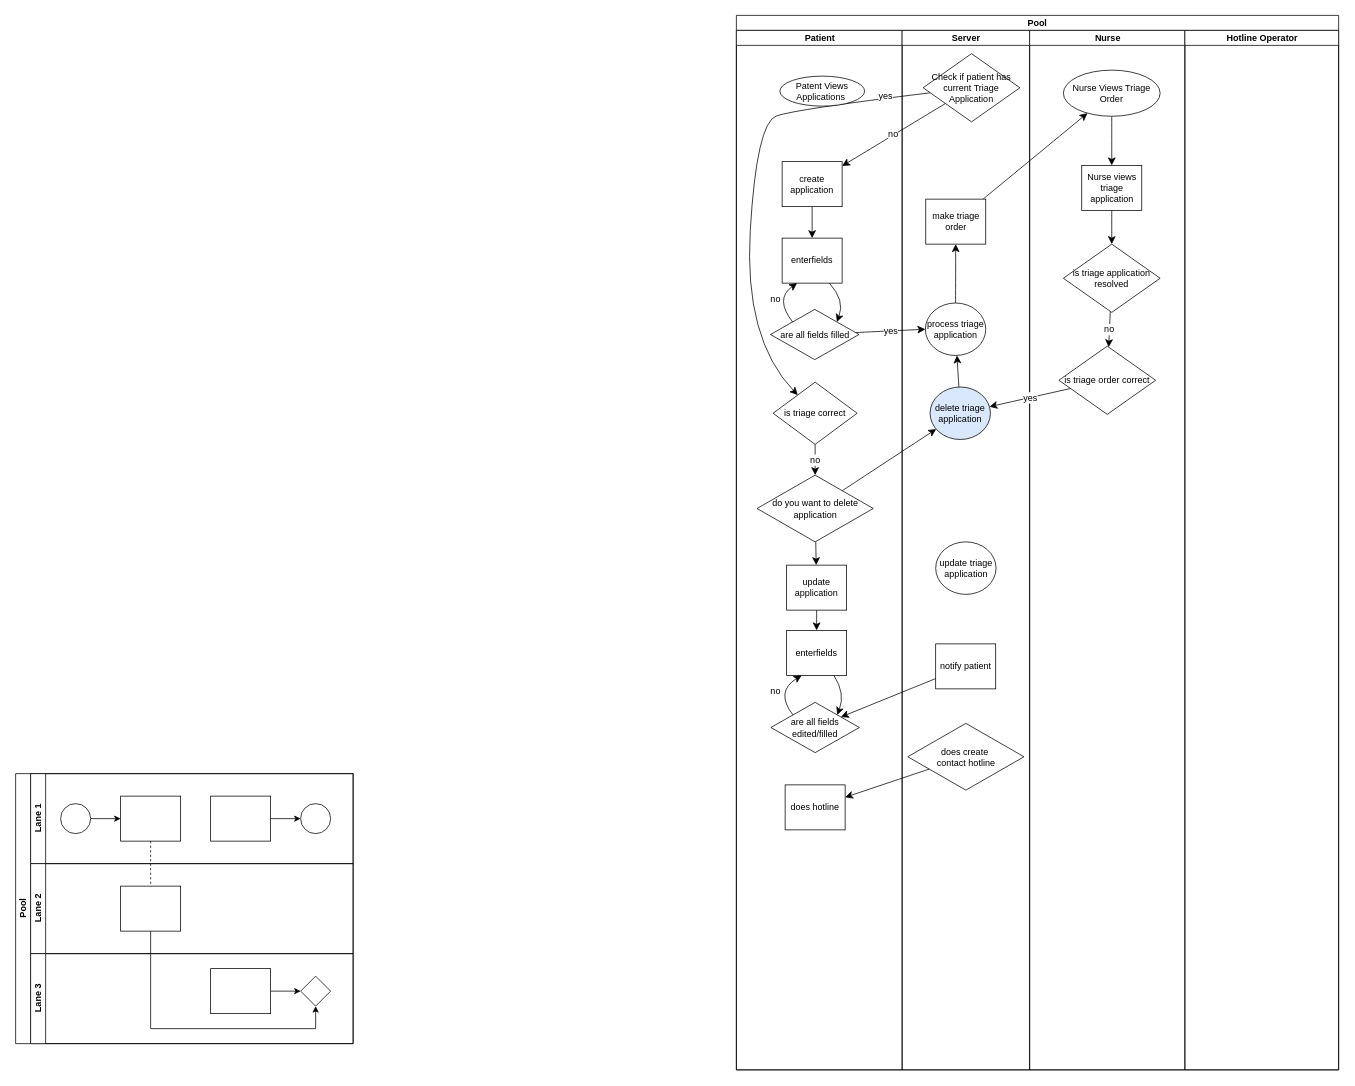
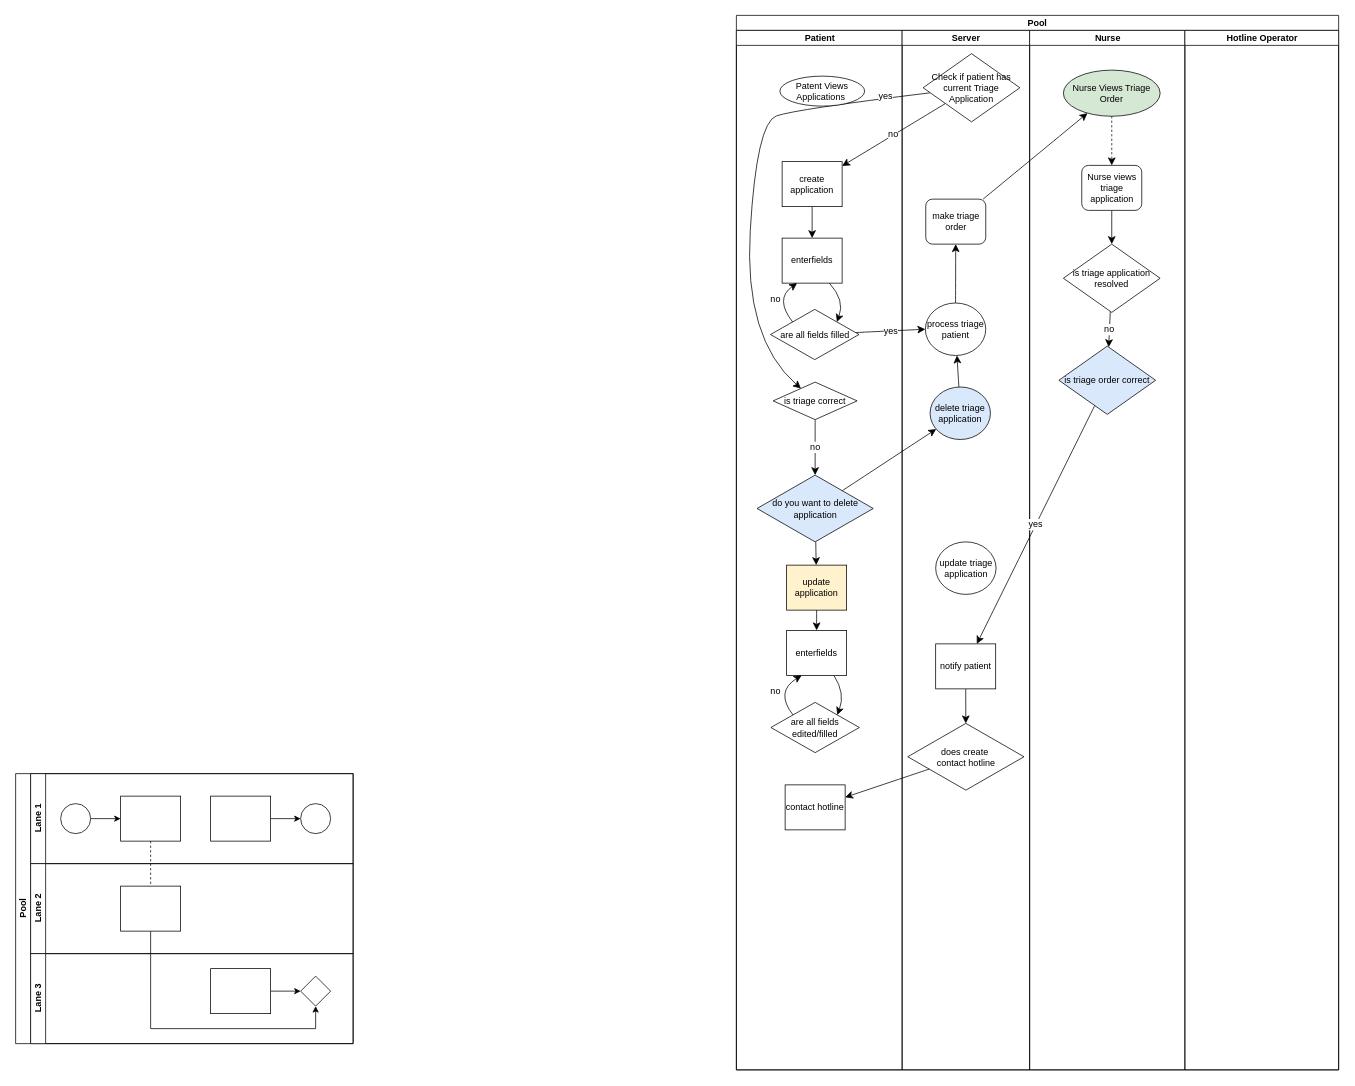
  <mxCell id="0" />
  <mxCell id="1" parent="0" />
  <mxCell id="2" value="Pool" style="swimlane;html=1;childLayout=stackLayout;resizeParent=1;resizeParentMax=0;startSize=20;whiteSpace=wrap;movable=1;resizable=1;rotatable=1;deletable=1;editable=1;locked=0;connectable=1;" parent="1" vertex="1"><mxGeometry x="981" y="20" width="803" height="1406" as="geometry" /></mxCell>
  <mxCell id="3" value="Patient" style="swimlane;html=1;startSize=20;" parent="2" vertex="1"><mxGeometry y="20" width="221" height="1386" as="geometry" /></mxCell>
  <mxCell id="4" style="edgeStyle=none;curved=1;rounded=0;orthogonalLoop=1;jettySize=auto;html=1;fontSize=12;startSize=8;endSize=8;" parent="3" source="5" target="7" edge="1"><mxGeometry relative="1" as="geometry" /></mxCell>
- <mxCell id="5" value="do you want to delete application" style="rhombus;whiteSpace=wrap;html=1;fontFamily=Helvetica;fontSize=12;fontColor=#000000;align=center;" parent="3" vertex="1"><mxGeometry x="27.5" y="593" width="155" height="89" as="geometry" /></mxCell>
+ <mxCell id="5" value="do you want to delete application" style="rhombus;whiteSpace=wrap;html=1;fontFamily=Helvetica;fontSize=12;fontColor=#000000;align=center;fillColor=#dae8fc;" parent="3" vertex="1"><mxGeometry x="27.5" y="593" width="155" height="89" as="geometry" /></mxCell>
  <mxCell id="6" style="edgeStyle=none;curved=1;rounded=0;orthogonalLoop=1;jettySize=auto;html=1;fontSize=12;startSize=8;endSize=8;" parent="3" source="7" target="9" edge="1"><mxGeometry relative="1" as="geometry" /></mxCell>
- <mxCell id="7" value="update application" style="rounded=0;whiteSpace=wrap;html=1;fontFamily=Helvetica;fontSize=12;fontColor=#000000;align=center;" parent="3" vertex="1"><mxGeometry x="67" y="713" width="80" height="60" as="geometry" /></mxCell>
+ <mxCell id="7" value="update application" style="rounded=0;whiteSpace=wrap;html=1;fontFamily=Helvetica;fontSize=12;fontColor=#000000;align=center;fillColor=#fff2cc;" parent="3" vertex="1"><mxGeometry x="67" y="713" width="80" height="60" as="geometry" /></mxCell>
  <mxCell id="8" style="edgeStyle=none;curved=1;rounded=0;orthogonalLoop=1;jettySize=auto;html=1;fontSize=12;startSize=8;endSize=8;entryX=1;entryY=0;entryDx=0;entryDy=0;exitX=0.788;exitY=1;exitDx=0;exitDy=0;exitPerimeter=0;" parent="3" source="9" target="11" edge="1"><mxGeometry relative="1" as="geometry"><Array as="points"><mxPoint x="145.5" y="884" /></Array></mxGeometry></mxCell>
  <mxCell id="9" value="enterfields" style="rounded=0;whiteSpace=wrap;html=1;fontFamily=Helvetica;fontSize=12;fontColor=#000000;align=center;" parent="3" vertex="1"><mxGeometry x="67" y="800" width="80" height="60" as="geometry" /></mxCell>
  <mxCell id="10" value="no" style="edgeStyle=none;curved=1;rounded=0;orthogonalLoop=1;jettySize=auto;html=1;entryX=0.25;entryY=1;entryDx=0;entryDy=0;fontSize=12;startSize=8;endSize=8;exitX=0;exitY=0;exitDx=0;exitDy=0;" parent="3" source="11" target="9" edge="1"><mxGeometry relative="1" as="geometry"><Array as="points"><mxPoint x="51.5" y="882" /></Array></mxGeometry></mxCell>
  <mxCell id="11" value="are all fields edited/filled" style="rhombus;whiteSpace=wrap;html=1;fontFamily=Helvetica;fontSize=12;fontColor=#000000;align=center;" parent="3" vertex="1"><mxGeometry x="46" y="896" width="118" height="67" as="geometry" /></mxCell>
- <mxCell id="12" value="does hotline" style="rounded=0;whiteSpace=wrap;html=1;fontFamily=Helvetica;fontSize=12;fontColor=#000000;align=center;" parent="3" vertex="1"><mxGeometry x="65" y="1006" width="80" height="60" as="geometry" /></mxCell>
+ <mxCell id="12" value="contact hotline" style="rounded=0;whiteSpace=wrap;html=1;fontFamily=Helvetica;fontSize=12;fontColor=#000000;align=center;" parent="3" vertex="1"><mxGeometry x="65" y="1006" width="80" height="60" as="geometry" /></mxCell>
  <mxCell id="13" value="Server" style="swimlane;html=1;startSize=20;" parent="2" vertex="1"><mxGeometry x="221" y="20" width="170" height="1386" as="geometry" /></mxCell>
  <mxCell id="14" value="update triage application" style="ellipse;whiteSpace=wrap;html=1;" parent="13" vertex="1"><mxGeometry x="44.75" y="682" width="80.5" height="70" as="geometry" /></mxCell>
- <mxCell id="15" style="edgeStyle=none;curved=1;rounded=0;orthogonalLoop=1;jettySize=auto;html=1;fontSize=12;startSize=8;endSize=8;" parent="13" source="16" target="11" edge="1"><mxGeometry relative="1" as="geometry" /></mxCell>
+ <mxCell id="15" style="edgeStyle=none;curved=1;rounded=0;orthogonalLoop=1;jettySize=auto;html=1;fontSize=12;startSize=8;endSize=8;" parent="13" source="16" target="17" edge="1"><mxGeometry relative="1" as="geometry" /></mxCell>
  <mxCell id="16" value="notify patient" style="rounded=0;whiteSpace=wrap;html=1;fontFamily=Helvetica;fontSize=12;fontColor=#000000;align=center;" parent="13" vertex="1"><mxGeometry x="44.75" y="818" width="80" height="60" as="geometry" /></mxCell>
  <mxCell id="17" value="does create&amp;nbsp;&lt;div&gt;contact hotline&lt;/div&gt;" style="rhombus;whiteSpace=wrap;html=1;fontFamily=Helvetica;fontSize=12;fontColor=#000000;align=center;" parent="13" vertex="1"><mxGeometry x="7.5" y="924" width="155" height="89" as="geometry" /></mxCell>
  <mxCell id="18" value="Nurse" style="swimlane;html=1;startSize=20;" parent="2" vertex="1"><mxGeometry x="391" y="20" width="207" height="1386" as="geometry" /></mxCell>
  <mxCell id="19" style="edgeStyle=none;curved=1;rounded=0;orthogonalLoop=1;jettySize=auto;html=1;fontSize=12;startSize=8;endSize=8;" parent="18" source="20" target="22" edge="1"><mxGeometry relative="1" as="geometry" /></mxCell>
- <mxCell id="20" value="Nurse views triage application" style="rounded=0;whiteSpace=wrap;html=1;fontFamily=Helvetica;fontSize=12;fontColor=#000000;align=center;" parent="18" vertex="1"><mxGeometry x="69.5" y="180" width="80" height="60" as="geometry" /></mxCell>
+ <mxCell id="20" value="Nurse views triage application" style="whiteSpace=wrap;html=1;fontFamily=Helvetica;fontSize=12;fontColor=#000000;align=center;rounded=1;" parent="18" vertex="1"><mxGeometry x="69.5" y="180" width="80" height="60" as="geometry" /></mxCell>
  <mxCell id="21" value="no" style="edgeStyle=none;curved=1;rounded=0;orthogonalLoop=1;jettySize=auto;html=1;fontSize=12;startSize=8;endSize=8;" parent="18" source="22" target="23" edge="1"><mxGeometry relative="1" as="geometry" /></mxCell>
  <mxCell id="22" value="is triage application resolved" style="rhombus;whiteSpace=wrap;html=1;fontFamily=Helvetica;fontSize=12;fontColor=#000000;align=center;" parent="18" vertex="1"><mxGeometry x="45" y="285" width="129" height="91" as="geometry" /></mxCell>
- <mxCell id="23" value="is triage order correct" style="rhombus;whiteSpace=wrap;html=1;fontFamily=Helvetica;fontSize=12;fontColor=#000000;align=center;" parent="18" vertex="1"><mxGeometry x="39" y="421" width="129" height="91" as="geometry" /></mxCell>
+ <mxCell id="23" value="is triage order correct" style="rhombus;whiteSpace=wrap;html=1;fontFamily=Helvetica;fontSize=12;fontColor=#000000;align=center;fillColor=#dae8fc;" parent="18" vertex="1"><mxGeometry x="39" y="421" width="129" height="91" as="geometry" /></mxCell>
  <mxCell id="24" value="Hotline Operator" style="swimlane;html=1;startSize=20;" parent="2" vertex="1"><mxGeometry x="598" y="20" width="205" height="1386" as="geometry" /></mxCell>
- <mxCell id="25" value="yes" style="edgeStyle=none;curved=1;rounded=0;orthogonalLoop=1;jettySize=auto;html=1;fontSize=12;startSize=8;endSize=8;" parent="2" source="23" target="61" edge="1"><mxGeometry relative="1" as="geometry" /></mxCell>
+ <mxCell id="25" value="yes" style="edgeStyle=none;curved=1;rounded=0;orthogonalLoop=1;jettySize=auto;html=1;fontSize=12;startSize=8;endSize=8;" parent="2" source="23" target="16" edge="1"><mxGeometry relative="1" as="geometry" /></mxCell>
  <mxCell id="26" style="edgeStyle=none;curved=1;rounded=0;orthogonalLoop=1;jettySize=auto;html=1;fontSize=12;startSize=8;endSize=8;" parent="2" source="17" target="12" edge="1"><mxGeometry relative="1" as="geometry" /></mxCell>
  <mxCell id="27" value="Pool" style="swimlane;html=1;childLayout=stackLayout;resizeParent=1;resizeParentMax=0;horizontal=0;startSize=20;horizontalStack=0;" parent="1" vertex="1"><mxGeometry x="20" y="1031" width="450" height="360" as="geometry" /></mxCell>
  <mxCell id="28" value="" style="edgeStyle=orthogonalEdgeStyle;rounded=0;orthogonalLoop=1;jettySize=auto;html=1;dashed=1;endArrow=none;endFill=0;" parent="27" source="33" target="38" edge="1"><mxGeometry relative="1" as="geometry" /></mxCell>
  <mxCell id="29" style="edgeStyle=orthogonalEdgeStyle;rounded=0;orthogonalLoop=1;jettySize=auto;html=1;endArrow=classic;endFill=1;" parent="27" source="38" target="42" edge="1"><mxGeometry relative="1" as="geometry"><Array as="points"><mxPoint x="180" y="340" /><mxPoint x="400" y="340" /></Array></mxGeometry></mxCell>
  <mxCell id="30" value="Lane 1" style="swimlane;html=1;startSize=20;horizontal=0;" parent="27" vertex="1"><mxGeometry x="20" width="430" height="120" as="geometry" /></mxCell>
  <mxCell id="31" value="" style="edgeStyle=orthogonalEdgeStyle;rounded=0;orthogonalLoop=1;jettySize=auto;html=1;" parent="30" source="32" target="33" edge="1"><mxGeometry relative="1" as="geometry" /></mxCell>
  <mxCell id="32" value="" style="ellipse;whiteSpace=wrap;html=1;" parent="30" vertex="1"><mxGeometry x="40" y="40" width="40" height="40" as="geometry" /></mxCell>
  <mxCell id="33" value="" style="rounded=0;whiteSpace=wrap;html=1;fontFamily=Helvetica;fontSize=12;fontColor=#000000;align=center;" parent="30" vertex="1"><mxGeometry x="120" y="30" width="80" height="60" as="geometry" /></mxCell>
  <mxCell id="34" value="" style="edgeStyle=orthogonalEdgeStyle;rounded=0;orthogonalLoop=1;jettySize=auto;html=1;endArrow=classic;endFill=1;" parent="30" source="35" target="36" edge="1"><mxGeometry relative="1" as="geometry" /></mxCell>
  <mxCell id="35" value="" style="rounded=0;whiteSpace=wrap;html=1;fontFamily=Helvetica;fontSize=12;fontColor=#000000;align=center;" parent="30" vertex="1"><mxGeometry x="240" y="30" width="80" height="60" as="geometry" /></mxCell>
  <mxCell id="36" value="" style="ellipse;whiteSpace=wrap;html=1;" parent="30" vertex="1"><mxGeometry x="360" y="40" width="40" height="40" as="geometry" /></mxCell>
  <mxCell id="37" value="Lane 2" style="swimlane;html=1;startSize=20;horizontal=0;" parent="27" vertex="1"><mxGeometry x="20" y="120" width="430" height="120" as="geometry" /></mxCell>
  <mxCell id="38" value="" style="rounded=0;whiteSpace=wrap;html=1;fontFamily=Helvetica;fontSize=12;fontColor=#000000;align=center;" parent="37" vertex="1"><mxGeometry x="120" y="30" width="80" height="60" as="geometry" /></mxCell>
  <mxCell id="39" value="Lane 3" style="swimlane;html=1;startSize=20;horizontal=0;" parent="27" vertex="1"><mxGeometry x="20" y="240" width="430" height="120" as="geometry" /></mxCell>
  <mxCell id="40" value="" style="edgeStyle=orthogonalEdgeStyle;rounded=0;orthogonalLoop=1;jettySize=auto;html=1;endArrow=classic;endFill=1;" parent="39" source="41" target="42" edge="1"><mxGeometry relative="1" as="geometry" /></mxCell>
  <mxCell id="41" value="" style="rounded=0;whiteSpace=wrap;html=1;fontFamily=Helvetica;fontSize=12;fontColor=#000000;align=center;" parent="39" vertex="1"><mxGeometry x="240" y="20" width="80" height="60" as="geometry" /></mxCell>
  <mxCell id="42" value="" style="rhombus;whiteSpace=wrap;html=1;fontFamily=Helvetica;fontSize=12;fontColor=#000000;align=center;" parent="39" vertex="1"><mxGeometry x="360" y="30" width="40" height="40" as="geometry" /></mxCell>
  <mxCell id="43" style="edgeStyle=none;curved=1;rounded=0;orthogonalLoop=1;jettySize=auto;html=1;fontSize=12;startSize=8;endSize=8;" parent="1" source="44" target="53" edge="1"><mxGeometry relative="1" as="geometry" /></mxCell>
  <mxCell id="44" value="create application" style="rounded=0;whiteSpace=wrap;html=1;fontFamily=Helvetica;fontSize=12;fontColor=#000000;align=center;" parent="1" vertex="1"><mxGeometry x="1042" y="215" width="80" height="60" as="geometry" /></mxCell>
  <mxCell id="45" value="no" style="edgeStyle=none;curved=1;rounded=0;orthogonalLoop=1;jettySize=auto;html=1;fontSize=12;startSize=8;endSize=8;" parent="1" source="46" target="5" edge="1"><mxGeometry relative="1" as="geometry" /></mxCell>
- <mxCell id="46" value="is triage correct" style="rhombus;whiteSpace=wrap;html=1;fontFamily=Helvetica;fontSize=12;fontColor=#000000;align=center;" parent="1" vertex="1"><mxGeometry x="1030" y="509" width="112" height="83" as="geometry" /></mxCell>
- <mxCell id="47" style="edgeStyle=none;curved=1;rounded=0;orthogonalLoop=1;jettySize=auto;html=1;fontSize=12;startSize=8;endSize=8;" parent="1" source="48" target="20" edge="1"><mxGeometry relative="1" as="geometry" /></mxCell>
- <mxCell id="48" value="Nurse Views Triage Order" style="ellipse;whiteSpace=wrap;html=1;" parent="1" vertex="1"><mxGeometry x="1417" y="93" width="129" height="61.5" as="geometry" /></mxCell>
+ <mxCell id="46" value="is triage correct" style="rhombus;whiteSpace=wrap;html=1;fontFamily=Helvetica;fontSize=12;fontColor=#000000;align=center;" parent="1" vertex="1"><mxGeometry x="1030" y="509" width="112" height="50" as="geometry" /></mxCell>
+ <mxCell id="47" style="edgeStyle=none;curved=1;rounded=0;orthogonalLoop=1;jettySize=auto;html=1;fontSize=12;startSize=8;endSize=8;dashed=1;" parent="1" source="48" target="20" edge="1"><mxGeometry relative="1" as="geometry" /></mxCell>
+ <mxCell id="48" value="Nurse Views Triage Order" style="ellipse;whiteSpace=wrap;html=1;fillColor=#d5e8d4;" parent="1" vertex="1"><mxGeometry x="1417" y="93" width="129" height="61.5" as="geometry" /></mxCell>
  <mxCell id="49" value="no" style="edgeStyle=none;curved=1;rounded=0;orthogonalLoop=1;jettySize=auto;html=1;fontSize=12;startSize=8;endSize=8;" parent="1" source="51" target="44" edge="1"><mxGeometry relative="1" as="geometry" /></mxCell>
  <mxCell id="50" value="yes" style="edgeStyle=none;curved=1;rounded=0;orthogonalLoop=1;jettySize=auto;html=1;fontSize=12;startSize=8;endSize=8;" parent="1" source="51" target="46" edge="1"><mxGeometry x="-0.809" y="-2" relative="1" as="geometry"><Array as="points"><mxPoint x="1061" y="145" /><mxPoint x="1008" y="163" /><mxPoint x="991" y="451" /></Array><mxPoint as="offset" /></mxGeometry></mxCell>
  <mxCell id="51" value="Check if patient has current Triage Application" style="rhombus;whiteSpace=wrap;html=1;fontFamily=Helvetica;fontSize=12;fontColor=#000000;align=center;" parent="1" vertex="1"><mxGeometry x="1230" y="71" width="129" height="91" as="geometry" /></mxCell>
  <mxCell id="52" style="edgeStyle=none;curved=1;rounded=0;orthogonalLoop=1;jettySize=auto;html=1;fontSize=12;startSize=8;endSize=8;entryX=1;entryY=0;entryDx=0;entryDy=0;exitX=0.788;exitY=1;exitDx=0;exitDy=0;exitPerimeter=0;" parent="1" source="53" target="56" edge="1"><mxGeometry relative="1" as="geometry"><Array as="points"><mxPoint x="1126" y="400" /></Array></mxGeometry></mxCell>
  <mxCell id="53" value="enterfields" style="rounded=0;whiteSpace=wrap;html=1;fontFamily=Helvetica;fontSize=12;fontColor=#000000;align=center;" parent="1" vertex="1"><mxGeometry x="1042" y="317" width="80" height="60" as="geometry" /></mxCell>
  <mxCell id="54" value="yes" style="edgeStyle=none;curved=1;rounded=0;orthogonalLoop=1;jettySize=auto;html=1;entryX=0;entryY=0.5;entryDx=0;entryDy=0;fontSize=12;startSize=8;endSize=8;" parent="1" source="56" target="58" edge="1"><mxGeometry relative="1" as="geometry" /></mxCell>
  <mxCell id="55" value="no" style="edgeStyle=none;curved=1;rounded=0;orthogonalLoop=1;jettySize=auto;html=1;entryX=0.25;entryY=1;entryDx=0;entryDy=0;fontSize=12;startSize=8;endSize=8;exitX=0;exitY=0;exitDx=0;exitDy=0;" parent="1" source="56" target="53" edge="1"><mxGeometry relative="1" as="geometry"><Array as="points"><mxPoint x="1032" y="398" /></Array></mxGeometry></mxCell>
  <mxCell id="56" value="are all fields filled" style="rhombus;whiteSpace=wrap;html=1;fontFamily=Helvetica;fontSize=12;fontColor=#000000;align=center;" parent="1" vertex="1"><mxGeometry x="1026.5" y="412" width="118" height="67" as="geometry" /></mxCell>
  <mxCell id="57" style="edgeStyle=none;curved=1;rounded=0;orthogonalLoop=1;jettySize=auto;html=1;fontSize=12;startSize=8;endSize=8;" parent="1" source="58" target="64" edge="1"><mxGeometry relative="1" as="geometry" /></mxCell>
- <mxCell id="58" value="process triage application" style="ellipse;whiteSpace=wrap;html=1;" parent="1" vertex="1"><mxGeometry x="1233" y="403.5" width="80.5" height="70" as="geometry" /></mxCell>
+ <mxCell id="58" value="process triage patient" style="ellipse;whiteSpace=wrap;html=1;" parent="1" vertex="1"><mxGeometry x="1233" y="403.5" width="80.5" height="70" as="geometry" /></mxCell>
  <mxCell id="59" style="edgeStyle=none;curved=1;rounded=0;orthogonalLoop=1;jettySize=auto;html=1;fontSize=12;startSize=8;endSize=8;" parent="1" source="5" target="61" edge="1"><mxGeometry relative="1" as="geometry" /></mxCell>
  <mxCell id="60" style="edgeStyle=none;curved=1;rounded=0;orthogonalLoop=1;jettySize=auto;html=1;fontSize=12;startSize=8;endSize=8;" parent="1" source="61" target="58" edge="1"><mxGeometry relative="1" as="geometry" /></mxCell>
  <mxCell id="61" value="delete triage application" style="ellipse;whiteSpace=wrap;html=1;fillColor=#dae8fc;" parent="1" vertex="1"><mxGeometry x="1239.25" y="515.5" width="80.5" height="70" as="geometry" /></mxCell>
  <mxCell id="62" value="Patent Views Applications&amp;nbsp;" style="ellipse;whiteSpace=wrap;html=1;" parent="1" vertex="1"><mxGeometry x="1039" y="101" width="113" height="40" as="geometry" /></mxCell>
  <mxCell id="63" style="edgeStyle=none;curved=1;rounded=0;orthogonalLoop=1;jettySize=auto;html=1;fontSize=12;startSize=8;endSize=8;" parent="1" source="64" target="48" edge="1"><mxGeometry relative="1" as="geometry" /></mxCell>
- <mxCell id="64" value="make triage order" style="rounded=0;whiteSpace=wrap;html=1;fontFamily=Helvetica;fontSize=12;fontColor=#000000;align=center;" parent="1" vertex="1"><mxGeometry x="1233.5" y="265" width="80" height="60" as="geometry" /></mxCell>
+ <mxCell id="64" value="make triage order" style="whiteSpace=wrap;html=1;fontFamily=Helvetica;fontSize=12;fontColor=#000000;align=center;rounded=1;" parent="1" vertex="1"><mxGeometry x="1233.5" y="265" width="80" height="60" as="geometry" /></mxCell>
